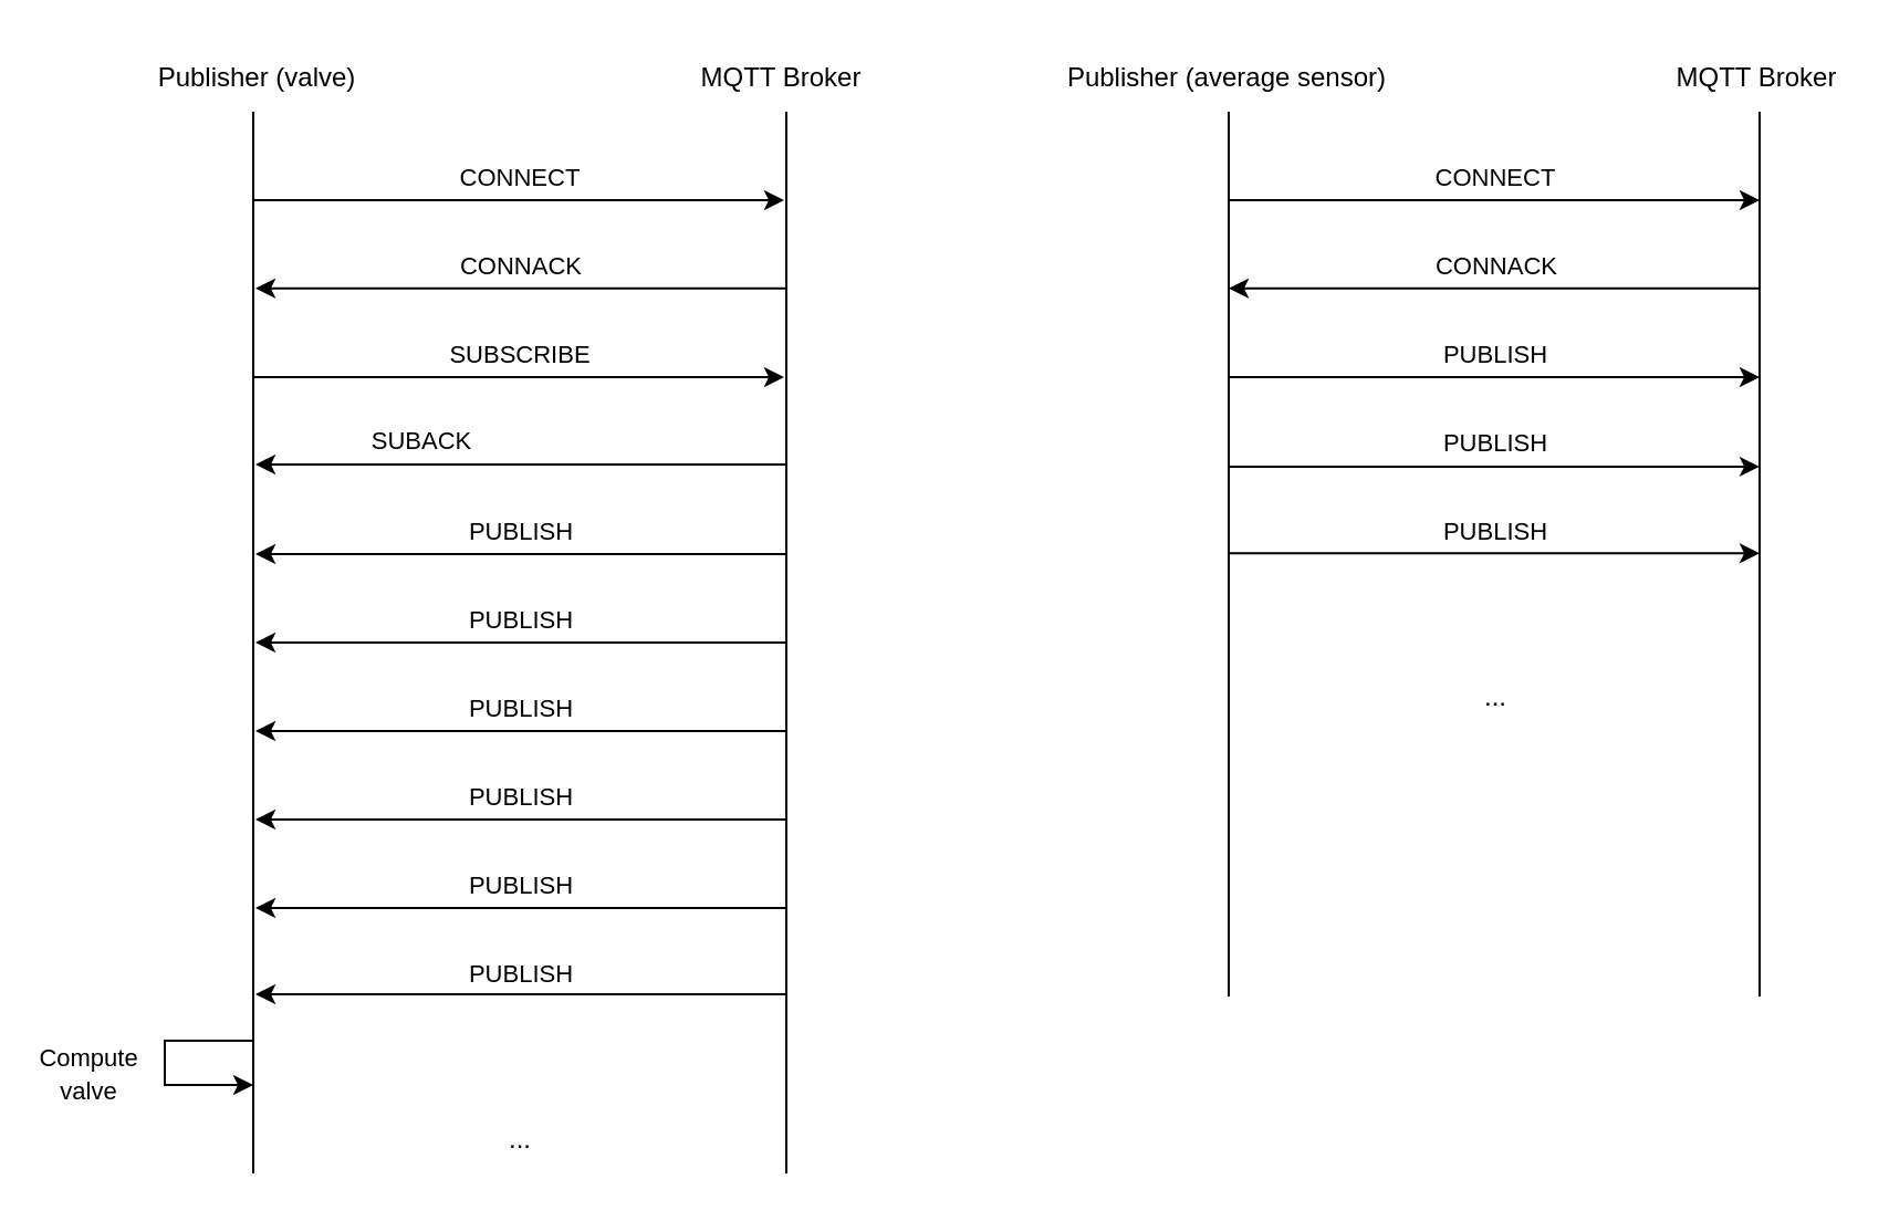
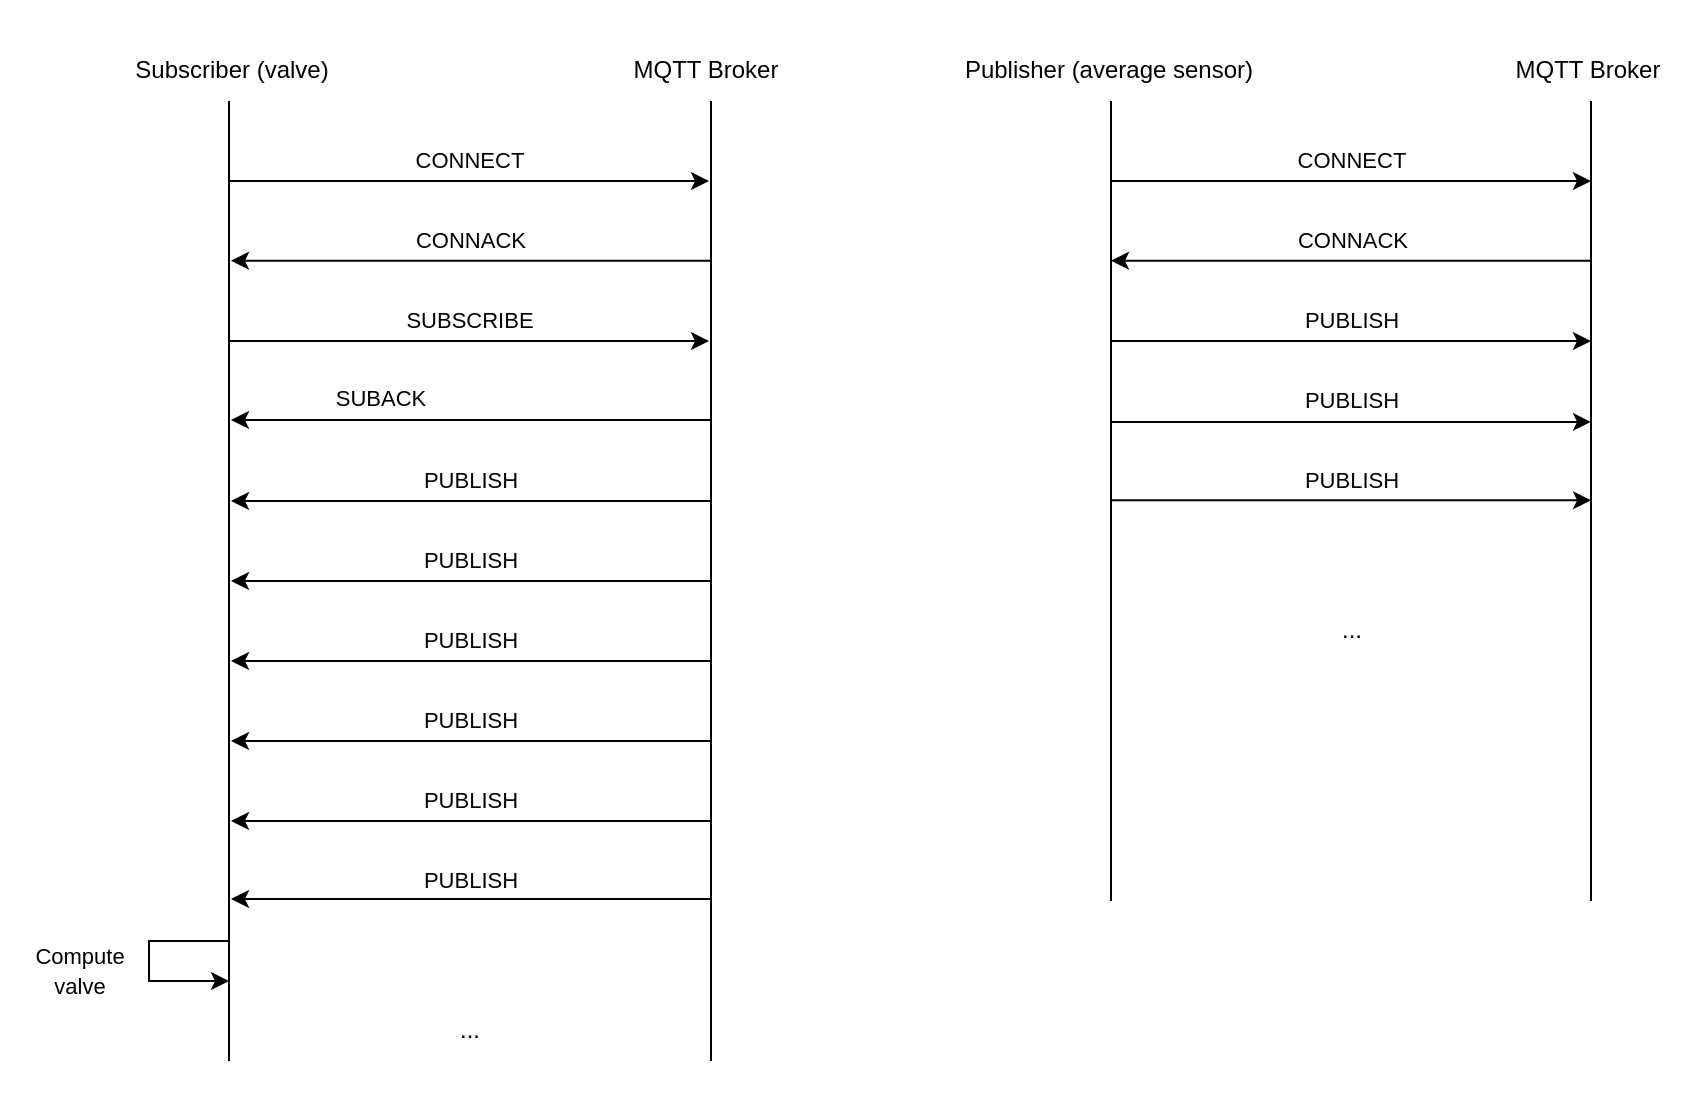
  <mxCell id="0" />
  <mxCell id="1" parent="0" />
  <mxCell id="2" value="" style="endArrow=none;html=1;rounded=0;" edge="1" parent="1"><mxGeometry width="50" height="50" relative="1" as="geometry"><mxPoint x="114" y="530" as="sourcePoint" /><mxPoint x="114" y="50" as="targetPoint" /></mxGeometry></mxCell>
  <mxCell id="3" value="" style="endArrow=none;html=1;rounded=0;" edge="1" parent="1"><mxGeometry width="50" height="50" relative="1" as="geometry"><mxPoint x="355" y="530" as="sourcePoint" /><mxPoint x="355" y="50" as="targetPoint" /></mxGeometry></mxCell>
  <mxCell id="4" value="" style="endArrow=classic;html=1;rounded=0;" edge="1" parent="1"><mxGeometry width="50" height="50" relative="1" as="geometry"><mxPoint x="114" y="90" as="sourcePoint" /><mxPoint x="354" y="90" as="targetPoint" /></mxGeometry></mxCell>
  <mxCell id="5" value="&lt;font style=&quot;font-size: 11px;&quot;&gt;CONNECT&lt;/font&gt;" style="text;html=1;align=center;verticalAlign=middle;whiteSpace=wrap;rounded=0;rotation=0;" vertex="1" parent="1"><mxGeometry x="165" y="74" width="140" height="12" as="geometry" /></mxCell>
  <mxCell id="6" value="" style="endArrow=classic;html=1;rounded=0;" edge="1" parent="1"><mxGeometry width="50" height="50" relative="1" as="geometry"><mxPoint x="355" y="250" as="sourcePoint" /><mxPoint x="115" y="250" as="targetPoint" /></mxGeometry></mxCell>
  <mxCell id="7" value="&lt;font style=&quot;font-size: 11px;&quot;&gt;PUBLISH&lt;/font&gt;" style="text;html=1;align=center;verticalAlign=middle;whiteSpace=wrap;rounded=0;" vertex="1" parent="1"><mxGeometry x="189.5" y="230" width="91" height="20" as="geometry" /></mxCell>
  <mxCell id="8" value="" style="endArrow=classic;html=1;rounded=0;" edge="1" parent="1"><mxGeometry width="50" height="50" relative="1" as="geometry"><mxPoint x="114" y="470" as="sourcePoint" /><mxPoint x="114" y="490" as="targetPoint" /><Array as="points"><mxPoint x="74" y="470" /><mxPoint x="74" y="490" /></Array></mxGeometry></mxCell>
  <mxCell id="9" value="&lt;font style=&quot;font-size: 11px;&quot;&gt;Compute valve&lt;/font&gt;" style="text;html=1;align=center;verticalAlign=middle;whiteSpace=wrap;rounded=0;" vertex="1" parent="1"><mxGeometry x="20" y="480" width="40" height="10" as="geometry" /></mxCell>
  <mxCell id="10" value="..." style="text;html=1;align=center;verticalAlign=middle;whiteSpace=wrap;rounded=0;" vertex="1" parent="1"><mxGeometry x="205" y="500" width="60" height="30" as="geometry" /></mxCell>
- <mxCell id="11" value="Publisher (valve)" style="text;html=1;align=center;verticalAlign=middle;whiteSpace=wrap;rounded=0;" vertex="1" parent="1"><mxGeometry x="60" y="20" width="112" height="30" as="geometry" /></mxCell>
+ <mxCell id="11" value="Subscriber (valve)" style="text;html=1;align=center;verticalAlign=middle;whiteSpace=wrap;rounded=0;" vertex="1" parent="1"><mxGeometry x="60" y="20" width="112" height="30" as="geometry" /></mxCell>
  <mxCell id="12" value="MQTT Broker" style="text;html=1;align=center;verticalAlign=middle;whiteSpace=wrap;rounded=0;" vertex="1" parent="1"><mxGeometry x="315" y="20" width="76" height="30" as="geometry" /></mxCell>
  <mxCell id="13" value="" style="endArrow=classic;html=1;rounded=0;" edge="1" parent="1"><mxGeometry width="50" height="50" relative="1" as="geometry"><mxPoint x="114" y="170" as="sourcePoint" /><mxPoint x="354" y="170" as="targetPoint" /></mxGeometry></mxCell>
  <mxCell id="14" value="&lt;font style=&quot;font-size: 11px;&quot;&gt;SUBSCRIBE&lt;/font&gt;" style="text;html=1;align=center;verticalAlign=middle;whiteSpace=wrap;rounded=0;rotation=0;" vertex="1" parent="1"><mxGeometry x="165" y="154" width="140" height="12" as="geometry" /></mxCell>
  <mxCell id="15" value="" style="endArrow=classic;html=1;rounded=0;" edge="1" parent="1"><mxGeometry width="50" height="50" relative="1" as="geometry"><mxPoint x="355" y="290" as="sourcePoint" /><mxPoint x="115" y="290" as="targetPoint" /></mxGeometry></mxCell>
  <mxCell id="16" value="&lt;font style=&quot;font-size: 11px;&quot;&gt;PUBLISH&lt;/font&gt;" style="text;html=1;align=center;verticalAlign=middle;whiteSpace=wrap;rounded=0;" vertex="1" parent="1"><mxGeometry x="189.5" y="270" width="91" height="20" as="geometry" /></mxCell>
  <mxCell id="17" value="" style="endArrow=classic;html=1;rounded=0;" edge="1" parent="1"><mxGeometry width="50" height="50" relative="1" as="geometry"><mxPoint x="355" y="330" as="sourcePoint" /><mxPoint x="115" y="330" as="targetPoint" /></mxGeometry></mxCell>
  <mxCell id="18" value="&lt;font style=&quot;font-size: 11px;&quot;&gt;PUBLISH&lt;/font&gt;" style="text;html=1;align=center;verticalAlign=middle;whiteSpace=wrap;rounded=0;" vertex="1" parent="1"><mxGeometry x="189.5" y="310" width="91" height="20" as="geometry" /></mxCell>
  <mxCell id="19" value="" style="endArrow=classic;html=1;rounded=0;" edge="1" parent="1"><mxGeometry width="50" height="50" relative="1" as="geometry"><mxPoint x="355" y="370" as="sourcePoint" /><mxPoint x="115" y="370" as="targetPoint" /></mxGeometry></mxCell>
  <mxCell id="20" value="&lt;font style=&quot;font-size: 11px;&quot;&gt;PUBLISH&lt;/font&gt;" style="text;html=1;align=center;verticalAlign=middle;whiteSpace=wrap;rounded=0;" vertex="1" parent="1"><mxGeometry x="189.5" y="350" width="91" height="20" as="geometry" /></mxCell>
  <mxCell id="21" value="" style="endArrow=classic;html=1;rounded=0;" edge="1" parent="1"><mxGeometry width="50" height="50" relative="1" as="geometry"><mxPoint x="355" y="410" as="sourcePoint" /><mxPoint x="115" y="410" as="targetPoint" /></mxGeometry></mxCell>
  <mxCell id="22" value="&lt;font style=&quot;font-size: 11px;&quot;&gt;PUBLISH&lt;/font&gt;" style="text;html=1;align=center;verticalAlign=middle;whiteSpace=wrap;rounded=0;" vertex="1" parent="1"><mxGeometry x="189.5" y="390" width="91" height="20" as="geometry" /></mxCell>
  <mxCell id="23" value="" style="endArrow=classic;html=1;rounded=0;" edge="1" parent="1"><mxGeometry width="50" height="50" relative="1" as="geometry"><mxPoint x="355" y="449" as="sourcePoint" /><mxPoint x="115" y="449" as="targetPoint" /></mxGeometry></mxCell>
  <mxCell id="24" value="&lt;font style=&quot;font-size: 11px;&quot;&gt;PUBLISH&lt;/font&gt;" style="text;html=1;align=center;verticalAlign=middle;whiteSpace=wrap;rounded=0;" vertex="1" parent="1"><mxGeometry x="189.5" y="430" width="91" height="20" as="geometry" /></mxCell>
  <mxCell id="25" value="" style="endArrow=none;html=1;rounded=0;" edge="1" parent="1"><mxGeometry width="50" height="50" relative="1" as="geometry"><mxPoint x="555" y="450" as="sourcePoint" /><mxPoint x="555" y="50" as="targetPoint" /></mxGeometry></mxCell>
  <mxCell id="26" value="" style="endArrow=none;html=1;rounded=0;" edge="1" parent="1"><mxGeometry width="50" height="50" relative="1" as="geometry"><mxPoint x="795" y="450" as="sourcePoint" /><mxPoint x="795" y="50" as="targetPoint" /></mxGeometry></mxCell>
  <mxCell id="27" value="" style="endArrow=classic;html=1;rounded=0;" edge="1" parent="1"><mxGeometry width="50" height="50" relative="1" as="geometry"><mxPoint x="555" y="90" as="sourcePoint" /><mxPoint x="795" y="90" as="targetPoint" /></mxGeometry></mxCell>
  <mxCell id="28" value="&lt;font style=&quot;font-size: 11px;&quot;&gt;CONNECT&lt;/font&gt;" style="text;html=1;align=center;verticalAlign=middle;whiteSpace=wrap;rounded=0;rotation=0;" vertex="1" parent="1"><mxGeometry x="606" y="74" width="140" height="12" as="geometry" /></mxCell>
  <mxCell id="29" value="..." style="text;html=1;align=center;verticalAlign=middle;whiteSpace=wrap;rounded=0;" vertex="1" parent="1"><mxGeometry x="646" y="300" width="60" height="30" as="geometry" /></mxCell>
  <mxCell id="30" value="Publisher (average sensor)" style="text;html=1;align=center;verticalAlign=middle;whiteSpace=wrap;rounded=0;" vertex="1" parent="1"><mxGeometry x="463" y="20" width="183" height="30" as="geometry" /></mxCell>
  <mxCell id="31" value="MQTT Broker" style="text;html=1;align=center;verticalAlign=middle;whiteSpace=wrap;rounded=0;" vertex="1" parent="1"><mxGeometry x="756" y="20" width="76" height="30" as="geometry" /></mxCell>
  <mxCell id="32" value="" style="endArrow=classic;html=1;rounded=0;" edge="1" parent="1"><mxGeometry width="50" height="50" relative="1" as="geometry"><mxPoint x="555" y="170" as="sourcePoint" /><mxPoint x="795" y="170" as="targetPoint" /></mxGeometry></mxCell>
  <mxCell id="33" value="&lt;font style=&quot;font-size: 11px;&quot;&gt;PUBLISH&lt;/font&gt;" style="text;html=1;align=center;verticalAlign=middle;whiteSpace=wrap;rounded=0;rotation=0;" vertex="1" parent="1"><mxGeometry x="606" y="154" width="140" height="12" as="geometry" /></mxCell>
  <mxCell id="34" value="" style="endArrow=classic;html=1;rounded=0;" edge="1" parent="1"><mxGeometry width="50" height="50" relative="1" as="geometry"><mxPoint x="555" y="210.44" as="sourcePoint" /><mxPoint x="795" y="210.44" as="targetPoint" /></mxGeometry></mxCell>
  <mxCell id="35" value="&lt;font style=&quot;font-size: 11px;&quot;&gt;PUBLISH&lt;/font&gt;" style="text;html=1;align=center;verticalAlign=middle;whiteSpace=wrap;rounded=0;rotation=0;" vertex="1" parent="1"><mxGeometry x="606" y="194.44" width="140" height="12" as="geometry" /></mxCell>
  <mxCell id="36" value="" style="endArrow=classic;html=1;rounded=0;" edge="1" parent="1"><mxGeometry width="50" height="50" relative="1" as="geometry"><mxPoint x="555" y="249.68" as="sourcePoint" /><mxPoint x="795" y="249.68" as="targetPoint" /></mxGeometry></mxCell>
  <mxCell id="37" value="&lt;font style=&quot;font-size: 11px;&quot;&gt;PUBLISH&lt;/font&gt;" style="text;html=1;align=center;verticalAlign=middle;whiteSpace=wrap;rounded=0;rotation=0;" vertex="1" parent="1"><mxGeometry x="606" y="233.68" width="140" height="12" as="geometry" /></mxCell>
  <mxCell id="38" value="" style="endArrow=classic;html=1;rounded=0;" edge="1" parent="1"><mxGeometry width="50" height="50" relative="1" as="geometry"><mxPoint x="355" y="129.88" as="sourcePoint" /><mxPoint x="115" y="129.88" as="targetPoint" /></mxGeometry></mxCell>
  <mxCell id="39" value="&lt;font style=&quot;font-size: 11px;&quot;&gt;CONNACK&lt;/font&gt;" style="text;html=1;align=center;verticalAlign=middle;whiteSpace=wrap;rounded=0;" vertex="1" parent="1"><mxGeometry x="189.5" y="109.88" width="91" height="20" as="geometry" /></mxCell>
  <mxCell id="40" value="" style="endArrow=classic;html=1;rounded=0;" edge="1" parent="1"><mxGeometry width="50" height="50" relative="1" as="geometry"><mxPoint x="355" y="209.48" as="sourcePoint" /><mxPoint x="115" y="209.48" as="targetPoint" /></mxGeometry></mxCell>
  <mxCell id="41" value="&lt;font style=&quot;font-size: 11px;&quot;&gt;SUBACK&lt;/font&gt;" style="text;html=1;align=center;verticalAlign=middle;whiteSpace=wrap;rounded=0;" vertex="1" parent="1"><mxGeometry x="144.5" y="189.48" width="91" height="20" as="geometry" /></mxCell>
  <mxCell id="42" value="" style="endArrow=classic;html=1;rounded=0;" edge="1" parent="1"><mxGeometry width="50" height="50" relative="1" as="geometry"><mxPoint x="795" y="129.88" as="sourcePoint" /><mxPoint x="555" y="129.88" as="targetPoint" /></mxGeometry></mxCell>
  <mxCell id="43" value="&lt;font style=&quot;font-size: 11px;&quot;&gt;CONNACK&lt;/font&gt;" style="text;html=1;align=center;verticalAlign=middle;whiteSpace=wrap;rounded=0;" vertex="1" parent="1"><mxGeometry x="630.5" y="109.88" width="91" height="20" as="geometry" /></mxCell>
